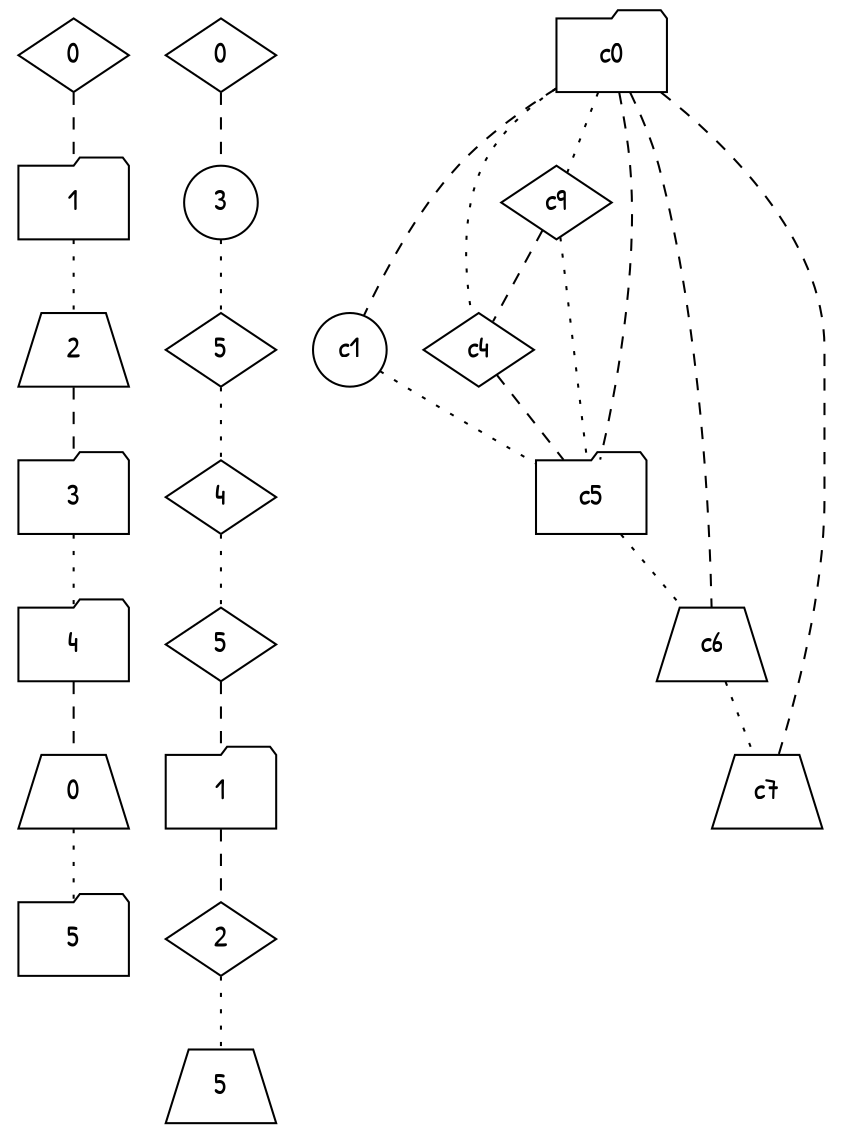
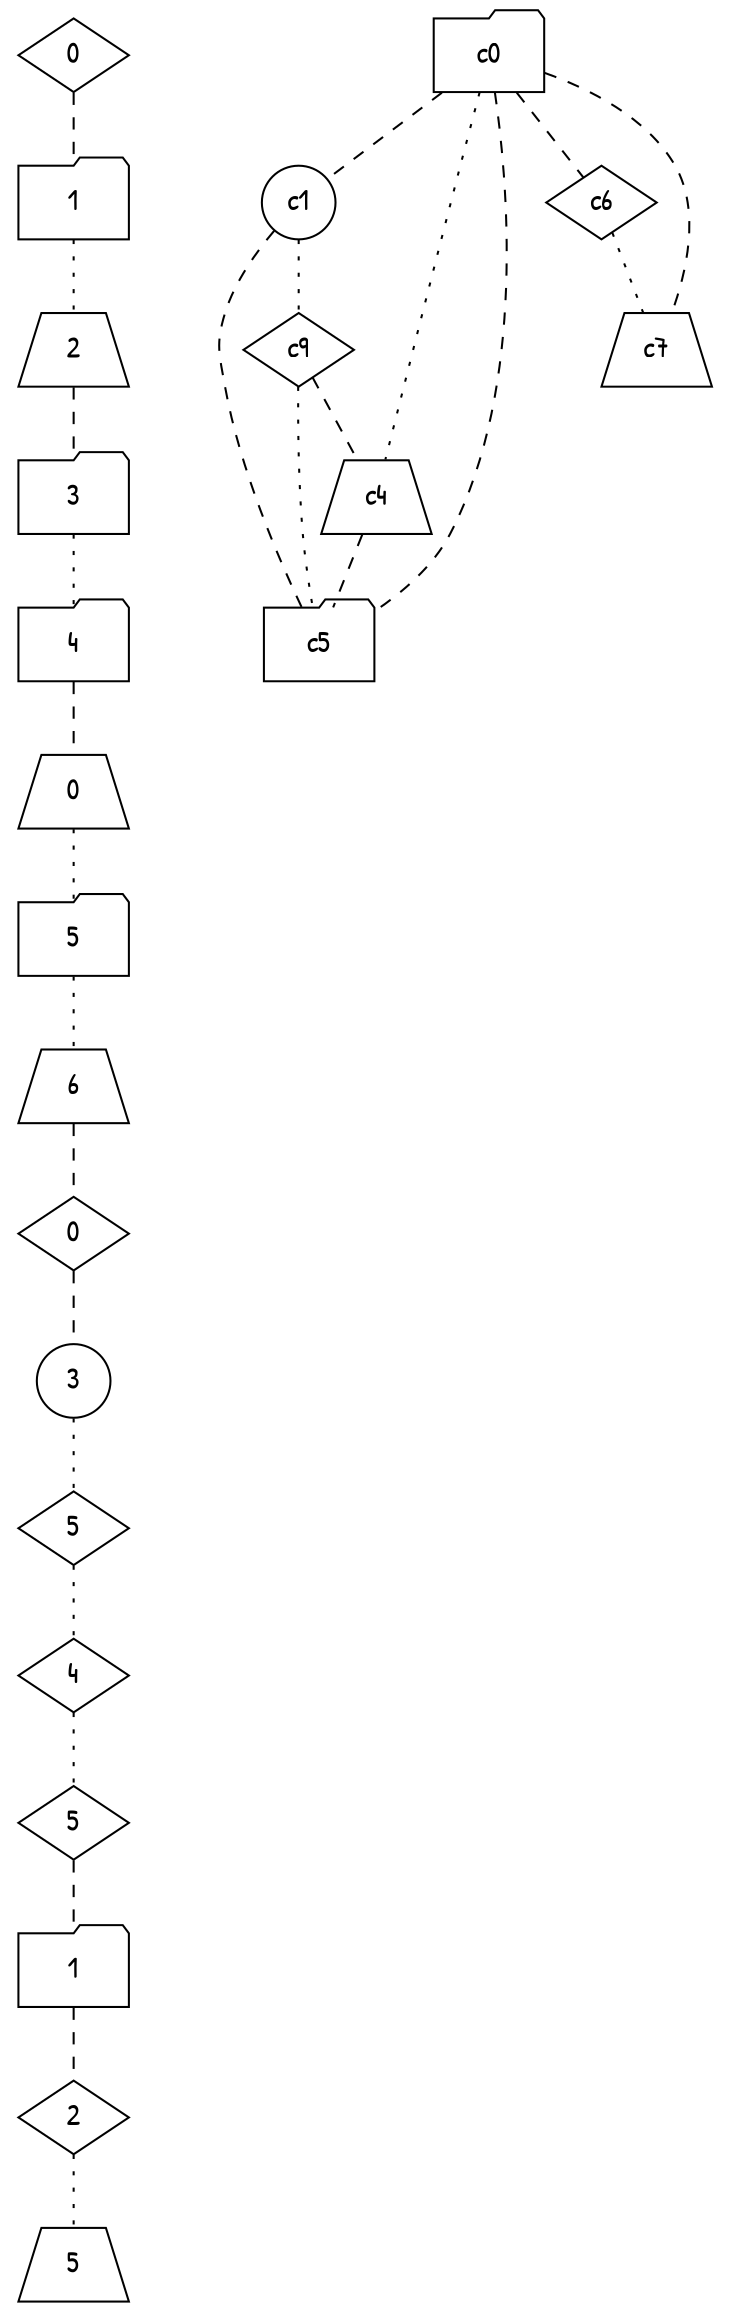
  graph {
    fontname="Patrick Hand"
    node [fontname="Patrick Hand" shape=diamond]
    edge [fontname="Patrick Hand" style=dotted]
    n1 [label=0]
    n2 [label=1 shape=folder]
    n3 [label=2 shape=trapezium]
    n4 [label=3 shape=folder]
    n5 [label=4 shape=folder]
    n6 [label=0 shape=trapezium]
    n7 [label=5 shape=folder]
+   n8 [label=6 shape=trapezium]
    n9 [label=0]
    n10 [label=3 shape=circle]
    n11 [label=5]
    n12 [label=4]
    n13 [label=5]
    n14 [label=1 shape=folder]
    n15 [label=2]
    n16 [label=5 shape=trapezium]
    c0 [shape=folder]
    c1 [shape=circle]
    n19 [label=c9]
-   c4
+   c4 [shape=trapezium]
    c5 [shape=folder]
-   c6 [shape=trapezium]
+   c6
    c7 [shape=trapezium]
    n1 -- n2 [style=dashed]
    n2 -- n3
    n3 -- n4 [style=dashed]
    n4 -- n5
    n5 -- n6 [style=dashed]
    n6 -- n7
+   n7 -- n8
+   n8 -- n9 [style=dashed]
    n9 -- n10 [style=dashed]
    n10 -- n11
    n11 -- n12
    n12 -- n13
    n13 -- n14 [style=dashed]
    n14 -- n15 [style=dashed]
    n15 -- n16
    c0 -- c1 [style=dashed]
-   c0 -- n19
+   c1 -- n19
    c0 -- c4
    c0 -- c5 [style=dashed]
    c0 -- c6 [style=dashed]
    c0 -- c7 [style=dashed]
-   c1 -- c5
+   c1 -- c5 [style=dashed]
    n19 -- c4 [style=dashed]
    n19 -- c5
    c4 -- c5 [style=dashed]
-   c5 -- c6
    c6 -- c7
  }
